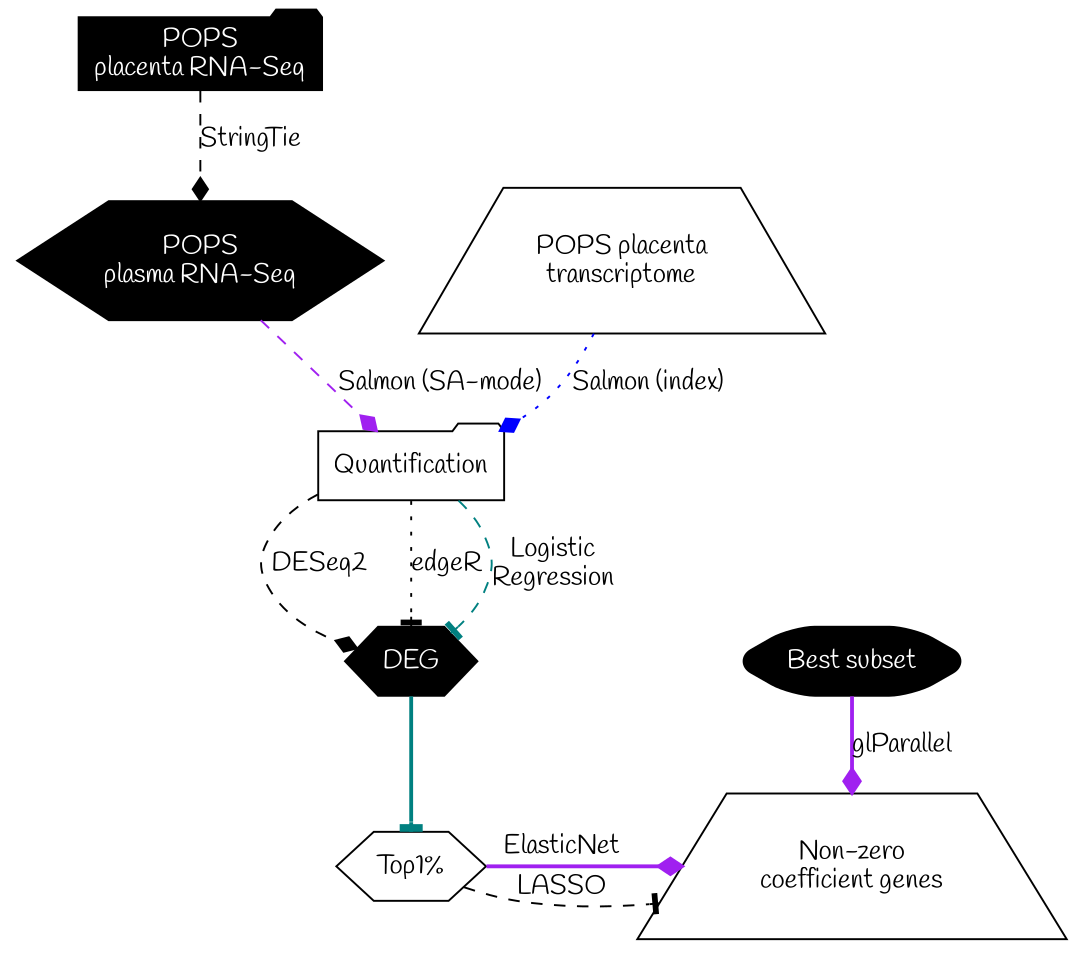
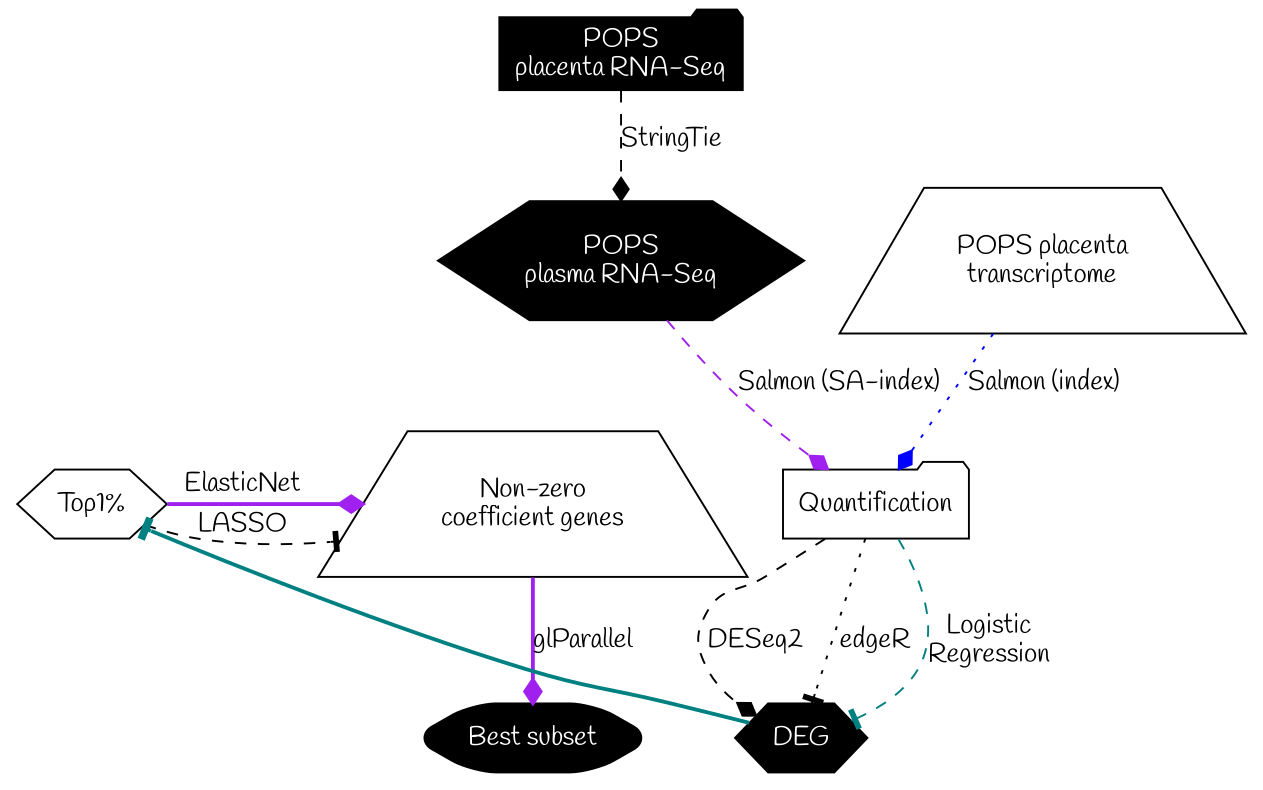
  digraph {
    node [color=black fontcolor=black fontname=Handlee shape=hexagon]
    edge [arrowhead=diamond color=black fontcolor=black fontname=Handlee style=dashed]
    n1 [label="Non-zero\ncoefficient genes" shape=trapezium]
    n2 [label="Top1%"]
    n3 [fontcolor=white label=DEG style=filled]
    n4 [fontcolor=white label="Best subset" style="rounded,filled"]
    n5 [fontcolor=white label="POPS\nplacenta RNA-Seq" shape=folder style=filled]
    n6 [fontcolor=white label="POPS\nplasma RNA-Seq" style=filled]
    n7 [label="POPS placenta\ntranscriptome" shape=trapezium]
    n8 [label=Quantification shape=folder]
    subgraph sub_1 {
      rank=same
      n1
      n2
    }
    subgraph sub_2 {
      rank=same
      n3
      n4
    }
-   n4 -> n1 [color=purple label=glParallel style=bold]
+   n1 -> n4 [color=purple label=glParallel style=bold]
    n2 -> n1 [arrowhead=tee label=LASSO]
    n2 -> n1 [color=purple label=ElasticNet style=bold]
    n3 -> n2 [arrowhead=tee color=teal style=bold]
    n5 -> n6 [label=StringTie]
-   n6 -> n8 [color=purple label="Salmon (SA-mode)"]
+   n6 -> n8 [color=purple label="Salmon (SA-index)"]
    n7 -> n8 [color=blue label="Salmon (index)" style=dotted]
    n8 -> n3 [label=DESeq2]
    n8 -> n3 [arrowhead=tee label=edgeR style=dotted]
    n8 -> n3 [arrowhead=tee color=teal label="Logistic\nRegression"]
  }
